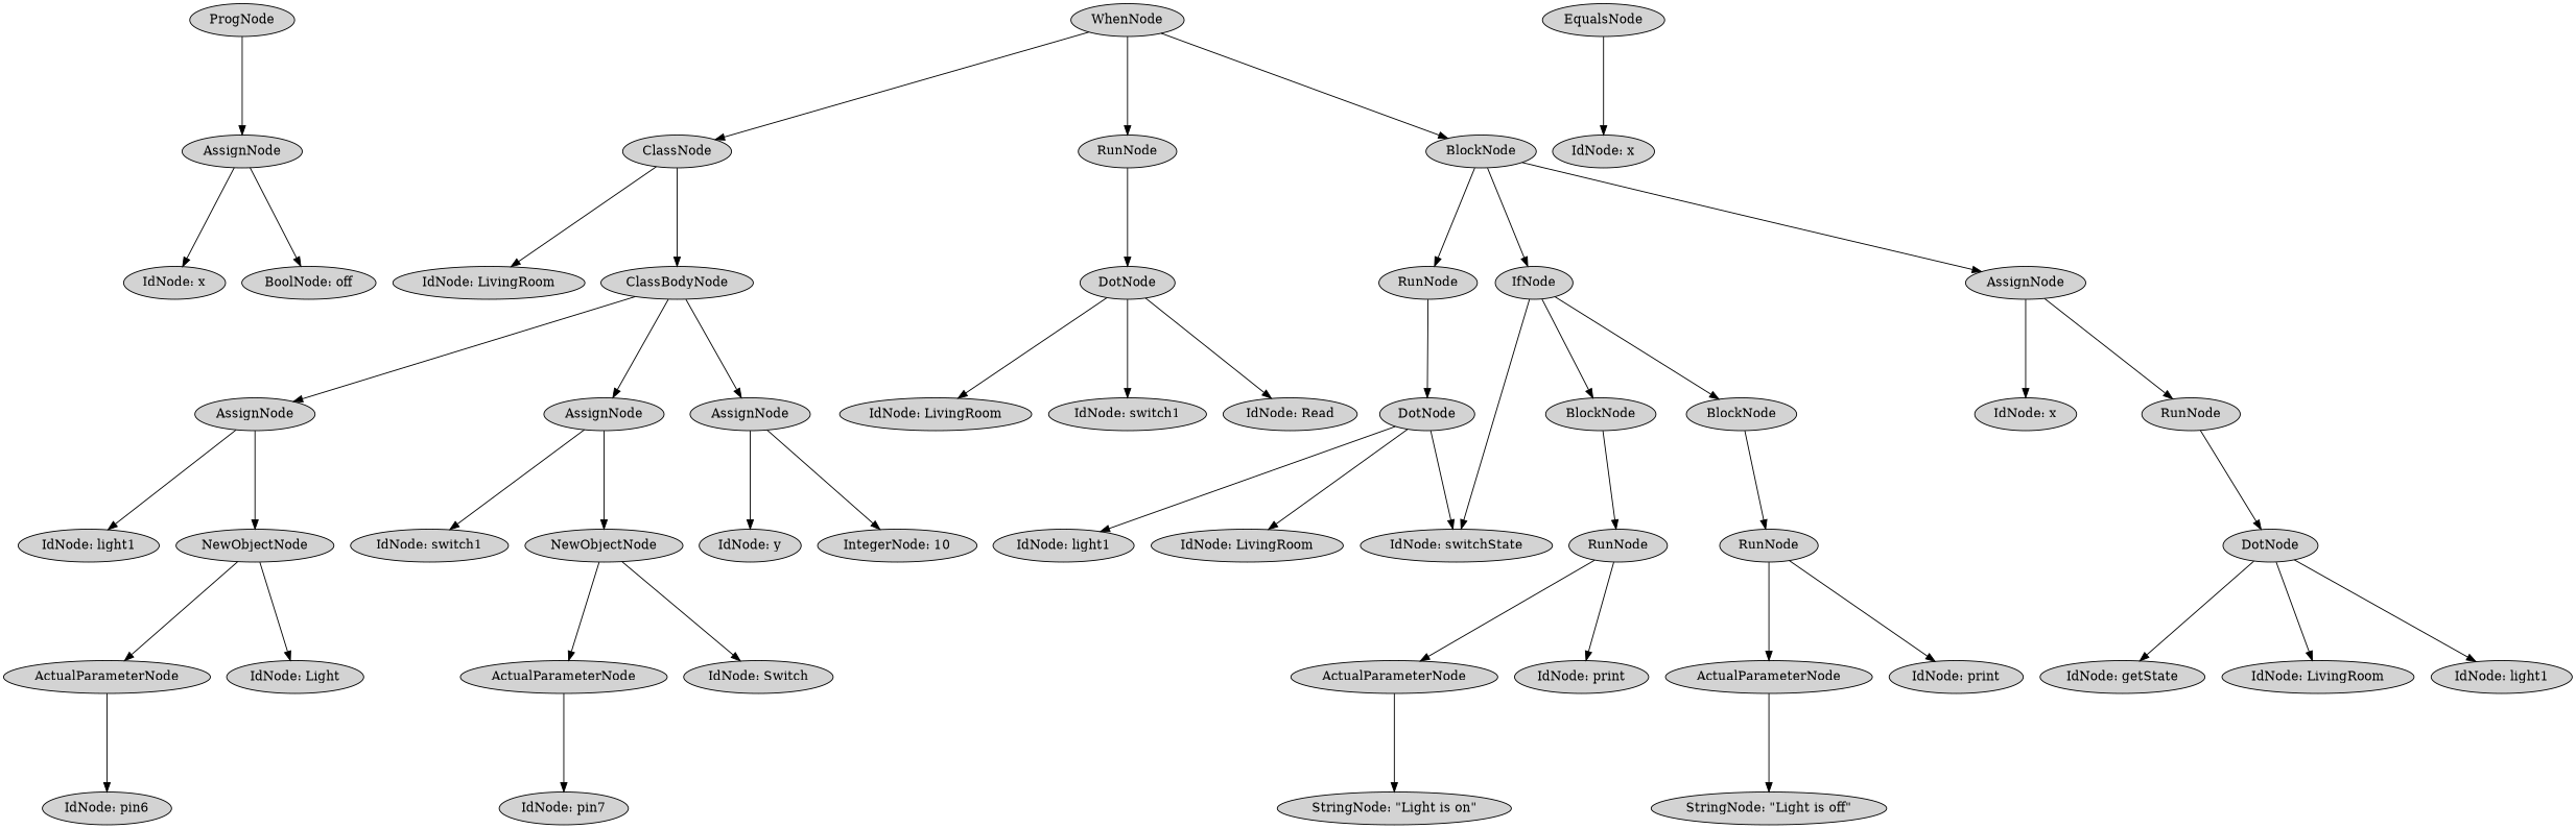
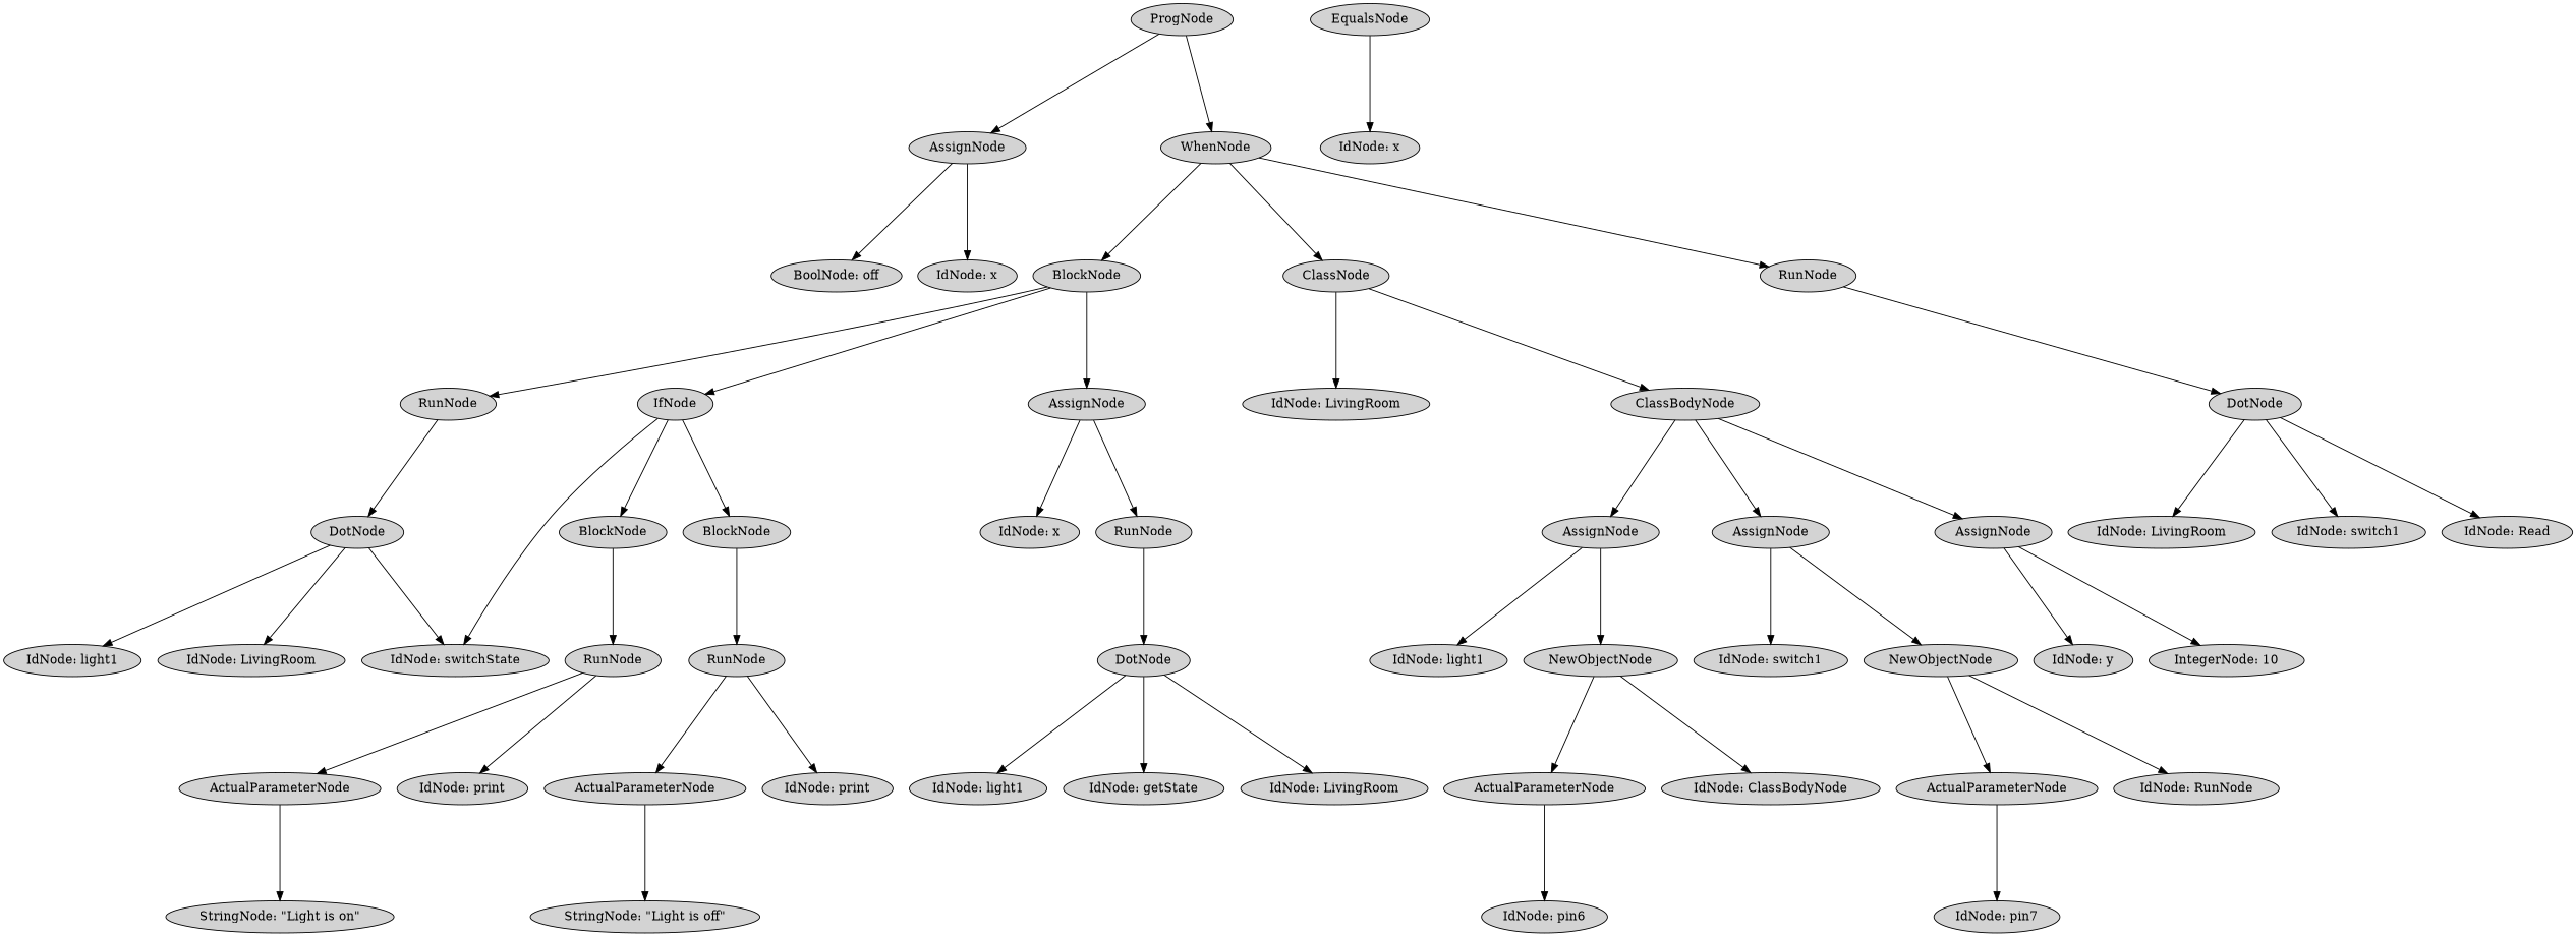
  digraph {
    ranksep=1.5
    node [style=filled]
    n1 [label=ProgNode]
    n2 [label=AssignNode]
    n3 [label=WhenNode]
    n4 [label=ClassNode]
    n5 [label="IdNode: LivingRoom"]
    n6 [label=ClassBodyNode]
    n7 [label="IdNode: x"]
    n8 [label="BoolNode: off"]
    n9 [label=RunNode]
    n10 [label=BlockNode]
    n11 [label=AssignNode]
    n12 [label=AssignNode]
    n13 [label=AssignNode]
    n14 [label="IdNode: light1"]
    n15 [label=NewObjectNode]
    n16 [label="IdNode: switch1"]
    n17 [label=NewObjectNode]
    n18 [label="IdNode: y"]
    n19 [label="IntegerNode: 10"]
-   n20 [label="IdNode: Light"]
+   n20 [label="IdNode: ClassBodyNode"]
    n21 [label=ActualParameterNode]
    n22 [label="IdNode: pin6"]
-   n23 [label="IdNode: Switch"]
+   n23 [label="IdNode: RunNode"]
    n24 [label=ActualParameterNode]
    n25 [label="IdNode: pin7"]
    n26 [label=DotNode]
    n27 [label=RunNode]
    n28 [label=AssignNode]
    n29 [label=IfNode]
    n30 [label="IdNode: LivingRoom"]
    n31 [label="IdNode: switch1"]
    n32 [label="IdNode: Read"]
    n33 [label=DotNode]
    n34 [label="IdNode: x"]
    n35 [label=RunNode]
    n36 [label="IdNode: switchState"]
    n37 [label=BlockNode]
    n38 [label=BlockNode]
    n39 [label="IdNode: LivingRoom"]
    n40 [label="IdNode: light1"]
    n41 [label=DotNode]
    n42 [label="IdNode: LivingRoom"]
    n43 [label="IdNode: light1"]
    n44 [label="IdNode: getState"]
    n45 [label=EqualsNode]
    n46 [label="IdNode: x"]
    n47 [label=RunNode]
    n48 [label=RunNode]
    n49 [label="IdNode: print"]
    n50 [label=ActualParameterNode]
    n51 [label="StringNode: \"Light is on\""]
    n52 [label="IdNode: print"]
    n53 [label=ActualParameterNode]
    n54 [label="StringNode: \"Light is off\""]
    n1 -> n2
+   n1 -> n3
    n2 -> n7
    n2 -> n8
    n3 -> n4
    n3 -> n9
    n3 -> n10
    n4 -> n5
    n4 -> n6
    n6 -> n11
    n6 -> n12
    n6 -> n13
    n9 -> n26
    n10 -> n27
    n10 -> n28
    n10 -> n29
    n11 -> n14
    n11 -> n15
    n12 -> n16
    n12 -> n17
    n13 -> n18
    n13 -> n19
    n15 -> n20
    n15 -> n21
    n17 -> n23
    n17 -> n24
    n21 -> n22
    n24 -> n25
    n26 -> n30
    n26 -> n31
    n26 -> n32
    n27 -> n33
    n28 -> n34
    n28 -> n35
    n29 -> n36
    n29 -> n37
    n29 -> n38
    n33 -> n36
    n33 -> n39
    n33 -> n40
    n35 -> n41
    n37 -> n47
    n38 -> n48
    n41 -> n42
    n41 -> n43
    n41 -> n44
    n45 -> n46
    n47 -> n49
    n47 -> n50
    n48 -> n52
    n48 -> n53
    n50 -> n51
    n53 -> n54
  }
